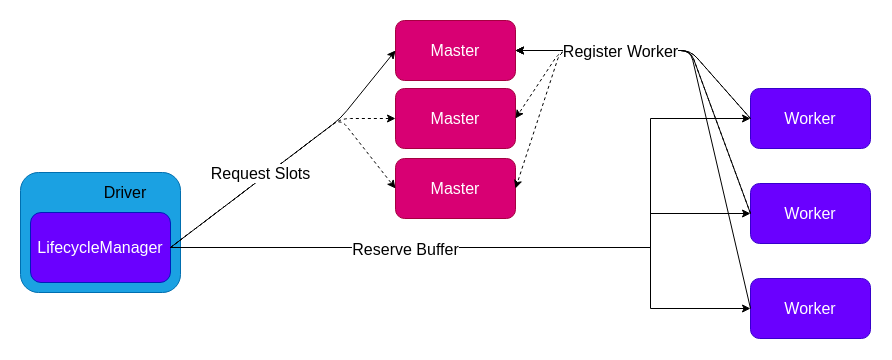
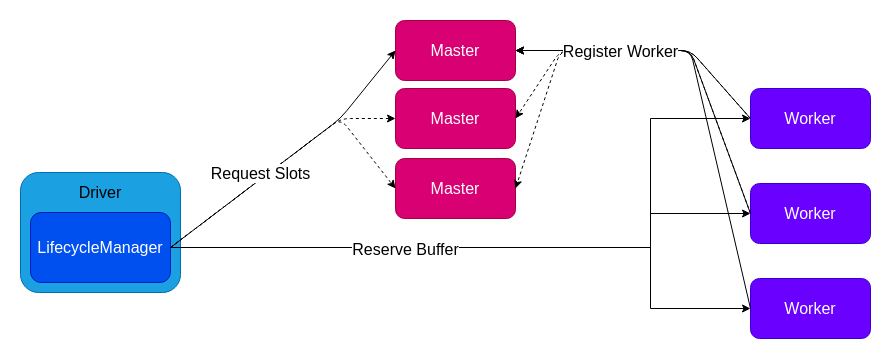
  <mxCell id="0" />
  <mxCell id="1" parent="0" />
  <mxCell id="2" value="&lt;font style=&quot;font-size: 16px&quot;&gt;Master&lt;/font&gt;" style="rounded=1;whiteSpace=wrap;html=1;fillColor=#d80073;strokeColor=#A50040;fontColor=#ffffff;" parent="1" vertex="1"><mxGeometry x="395" y="20" width="120" height="60" as="geometry" /></mxCell>
  <mxCell id="3" value="&lt;font style=&quot;font-size: 16px&quot;&gt;Worker&lt;/font&gt;" style="rounded=1;whiteSpace=wrap;html=1;fillColor=#6a00ff;strokeColor=#3700CC;fontColor=#ffffff;" parent="1" vertex="1"><mxGeometry x="750" y="88" width="120" height="60" as="geometry" /></mxCell>
  <mxCell id="4" value="" style="rounded=1;whiteSpace=wrap;html=1;fillColor=#1ba1e2;strokeColor=#006EAF;fontColor=#ffffff;" parent="1" vertex="1"><mxGeometry x="20" y="172" width="160" height="120" as="geometry" /></mxCell>
- <mxCell id="5" value="&lt;font style=&quot;font-size: 16px&quot;&gt;Driver&lt;/font&gt;" style="text;html=1;strokeColor=none;fillColor=none;align=center;verticalAlign=middle;whiteSpace=wrap;rounded=0;" parent="1" vertex="1"><mxGeometry x="95" y="182" width="60" height="20" as="geometry" /></mxCell>
+ <mxCell id="5" value="&lt;font style=&quot;font-size: 16px&quot;&gt;Driver&lt;/font&gt;" style="text;html=1;strokeColor=none;fillColor=none;align=center;verticalAlign=middle;whiteSpace=wrap;rounded=0;" parent="1" vertex="1"><mxGeometry x="70" y="182" width="60" height="20" as="geometry" /></mxCell>
  <mxCell id="6" style="edgeStyle=orthogonalEdgeStyle;rounded=0;orthogonalLoop=1;jettySize=auto;html=1;exitX=1;exitY=0.5;exitDx=0;exitDy=0;entryX=0;entryY=0.5;entryDx=0;entryDy=0;" parent="1" source="7" target="3" edge="1"><mxGeometry relative="1" as="geometry"><Array as="points"><mxPoint x="650" y="247" /><mxPoint x="650" y="118" /></Array></mxGeometry></mxCell>
- <mxCell id="7" value="&lt;font style=&quot;font-size: 16px&quot;&gt;LifecycleManager&lt;/font&gt;" style="rounded=1;whiteSpace=wrap;html=1;fillColor=#6a00ff;strokeColor=#001DBC;fontColor=#ffffff;" parent="1" vertex="1"><mxGeometry x="30" y="212" width="140" height="70" as="geometry" /></mxCell>
+ <mxCell id="7" value="&lt;font style=&quot;font-size: 16px&quot;&gt;LifecycleManager&lt;/font&gt;" style="rounded=1;whiteSpace=wrap;html=1;fillColor=#0050ef;strokeColor=#001DBC;fontColor=#ffffff;" parent="1" vertex="1"><mxGeometry x="30" y="212" width="140" height="70" as="geometry" /></mxCell>
  <mxCell id="8" value="&lt;font style=&quot;font-size: 16px&quot;&gt;Master&lt;/font&gt;" style="rounded=1;whiteSpace=wrap;html=1;fillColor=#d80073;strokeColor=#A50040;fontColor=#ffffff;" parent="1" vertex="1"><mxGeometry x="395" y="88" width="120" height="60" as="geometry" /></mxCell>
  <mxCell id="9" value="" style="endArrow=classic;html=1;exitX=1;exitY=0.5;exitDx=0;exitDy=0;entryX=0;entryY=0.5;entryDx=0;entryDy=0;" parent="1" source="7" target="2" edge="1"><mxGeometry width="50" height="50" relative="1" as="geometry"><mxPoint x="270" y="192" as="sourcePoint" /><mxPoint x="320" y="142" as="targetPoint" /><Array as="points"><mxPoint x="340" y="118" /></Array></mxGeometry></mxCell>
  <mxCell id="10" value="" style="endArrow=classic;html=1;exitX=1;exitY=0.5;exitDx=0;exitDy=0;entryX=0;entryY=0.5;entryDx=0;entryDy=0;dashed=1;" parent="1" source="7" target="8" edge="1"><mxGeometry width="50" height="50" relative="1" as="geometry"><mxPoint x="180" y="257" as="sourcePoint" /><mxPoint x="405" y="62" as="targetPoint" /><Array as="points"><mxPoint x="340" y="118" /></Array></mxGeometry></mxCell>
  <mxCell id="11" value="&lt;font style=&quot;font-size: 16px&quot;&gt;Master&lt;/font&gt;" style="rounded=1;whiteSpace=wrap;html=1;fillColor=#d80073;strokeColor=#A50040;fontColor=#ffffff;" parent="1" vertex="1"><mxGeometry x="395" y="158" width="120" height="60" as="geometry" /></mxCell>
  <mxCell id="12" value="" style="endArrow=classic;html=1;exitX=1;exitY=0.5;exitDx=0;exitDy=0;entryX=0;entryY=0.5;entryDx=0;entryDy=0;dashed=1;" parent="1" source="7" target="11" edge="1"><mxGeometry width="50" height="50" relative="1" as="geometry"><mxPoint x="180" y="257" as="sourcePoint" /><mxPoint x="405" y="128" as="targetPoint" /><Array as="points"><mxPoint x="340" y="118" /></Array></mxGeometry></mxCell>
  <mxCell id="13" value="&lt;font style=&quot;font-size: 16px&quot;&gt;Request Slots&lt;/font&gt;" style="edgeLabel;html=1;align=center;verticalAlign=middle;resizable=0;points=[];" parent="12" vertex="1" connectable="0"><mxGeometry x="-0.421" y="-4" relative="1" as="geometry"><mxPoint x="17" y="-24" as="offset" /></mxGeometry></mxCell>
  <mxCell id="14" value="&lt;font style=&quot;font-size: 16px&quot;&gt;Worker&lt;/font&gt;" style="rounded=1;whiteSpace=wrap;html=1;fillColor=#6a00ff;strokeColor=#3700CC;fontColor=#ffffff;" parent="1" vertex="1"><mxGeometry x="750" y="183" width="120" height="60" as="geometry" /></mxCell>
  <mxCell id="15" value="&lt;font style=&quot;font-size: 16px&quot;&gt;Worker&lt;/font&gt;" style="rounded=1;whiteSpace=wrap;html=1;fillColor=#6a00ff;strokeColor=#3700CC;fontColor=#ffffff;" parent="1" vertex="1"><mxGeometry x="750" y="278" width="120" height="60" as="geometry" /></mxCell>
  <mxCell id="16" value="" style="endArrow=classic;html=1;entryX=1;entryY=0.5;entryDx=0;entryDy=0;exitX=0;exitY=0.5;exitDx=0;exitDy=0;" parent="1" source="3" target="2" edge="1"><mxGeometry width="50" height="50" relative="1" as="geometry"><mxPoint x="610" y="158" as="sourcePoint" /><mxPoint x="660" y="108" as="targetPoint" /><Array as="points"><mxPoint x="690" y="50" /></Array></mxGeometry></mxCell>
  <mxCell id="17" value="" style="endArrow=classic;html=1;entryX=1;entryY=0.5;entryDx=0;entryDy=0;exitX=0;exitY=0.5;exitDx=0;exitDy=0;" parent="1" source="14" target="2" edge="1"><mxGeometry width="50" height="50" relative="1" as="geometry"><mxPoint x="760" y="33" as="sourcePoint" /><mxPoint x="525" y="60" as="targetPoint" /><Array as="points"><mxPoint x="690" y="50" /></Array></mxGeometry></mxCell>
  <mxCell id="18" value="" style="endArrow=classic;html=1;entryX=1;entryY=0.5;entryDx=0;entryDy=0;exitX=0;exitY=0.5;exitDx=0;exitDy=0;" parent="1" source="15" target="2" edge="1"><mxGeometry width="50" height="50" relative="1" as="geometry"><mxPoint x="760" y="128" as="sourcePoint" /><mxPoint x="525" y="60" as="targetPoint" /><Array as="points"><mxPoint x="690" y="50" /></Array></mxGeometry></mxCell>
  <mxCell id="19" value="" style="endArrow=classic;html=1;entryX=1;entryY=0.5;entryDx=0;entryDy=0;exitX=0;exitY=0.5;exitDx=0;exitDy=0;dashed=1;" parent="1" target="8" edge="1"><mxGeometry width="50" height="50" relative="1" as="geometry"><mxPoint x="750" y="118" as="sourcePoint" /><mxPoint x="515" y="50" as="targetPoint" /><Array as="points"><mxPoint x="690" y="50" /><mxPoint x="560" y="50" /></Array></mxGeometry></mxCell>
  <mxCell id="20" value="" style="endArrow=classic;html=1;entryX=1;entryY=0.5;entryDx=0;entryDy=0;exitX=0;exitY=0.5;exitDx=0;exitDy=0;dashed=1;" parent="1" target="11" edge="1"><mxGeometry width="50" height="50" relative="1" as="geometry"><mxPoint x="750" y="213" as="sourcePoint" /><mxPoint x="515" y="50" as="targetPoint" /><Array as="points"><mxPoint x="690" y="50" /><mxPoint x="560" y="50" /></Array></mxGeometry></mxCell>
  <mxCell id="21" value="&lt;font style=&quot;font-size: 16px&quot;&gt;Register Worker&lt;/font&gt;" style="edgeLabel;html=1;align=center;verticalAlign=middle;resizable=0;points=[];" parent="20" vertex="1" connectable="0"><mxGeometry x="0.157" y="2" relative="1" as="geometry"><mxPoint x="16" y="-2" as="offset" /></mxGeometry></mxCell>
  <mxCell id="22" style="edgeStyle=orthogonalEdgeStyle;rounded=0;orthogonalLoop=1;jettySize=auto;html=1;exitX=1;exitY=0.5;exitDx=0;exitDy=0;entryX=0;entryY=0.5;entryDx=0;entryDy=0;" parent="1" target="14" edge="1"><mxGeometry relative="1" as="geometry"><mxPoint x="170" y="247" as="sourcePoint" /><mxPoint x="750" y="118" as="targetPoint" /><Array as="points"><mxPoint x="650" y="247" /><mxPoint x="650" y="213" /></Array></mxGeometry></mxCell>
  <mxCell id="23" style="edgeStyle=orthogonalEdgeStyle;rounded=0;orthogonalLoop=1;jettySize=auto;html=1;exitX=1;exitY=0.5;exitDx=0;exitDy=0;entryX=0;entryY=0.5;entryDx=0;entryDy=0;" parent="1" target="15" edge="1"><mxGeometry relative="1" as="geometry"><mxPoint x="170" y="247" as="sourcePoint" /><mxPoint x="720" y="308" as="targetPoint" /><Array as="points"><mxPoint x="650" y="247" /><mxPoint x="650" y="308" /></Array></mxGeometry></mxCell>
  <mxCell id="24" value="&lt;font style=&quot;font-size: 16px&quot;&gt;Reserve Buffer&lt;/font&gt;" style="edgeLabel;html=1;align=center;verticalAlign=middle;resizable=0;points=[];" parent="23" vertex="1" connectable="0"><mxGeometry x="-0.27" y="-1" relative="1" as="geometry"><mxPoint as="offset" /></mxGeometry></mxCell>
